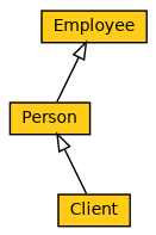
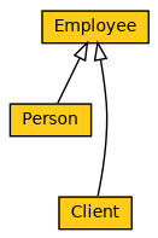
  digraph {
    nodesep=0.25
    ranksep=0.5
    node [fontcolor=black fontname=Helvetica fontsize=10 margin=0 shape=plaintext]
    edge [arrowtail=empty color=black dir=back fontname=Helvetica fontsize=10 labelfontname=Helvetica labelfontsize=10 weight=10]
    n1 [height=0 label=<<table title="Person" border="0" cellborder="1" cellspacing="0" cellpadding="2" bgcolor=".13 .9 1"><tr><td><table border="0" cellspacing="0" cellpadding="1"><tr><td align="center" balign="center"> Person </td></tr></table></td></tr></table>> width=0]
    n2 [height=0 label=<<table title="Client" border="0" cellborder="1" cellspacing="0" cellpadding="2" bgcolor=".13 .9 1"><tr><td><table border="0" cellspacing="0" cellpadding="1"><tr><td align="center" balign="center"> Client </td></tr></table></td></tr></table>> width=0]
    n3 [height=0 label=<<table title="Employee" border="0" cellborder="1" cellspacing="0" cellpadding="2" bgcolor=".13 .9 1"><tr><td><table border="0" cellspacing="0" cellpadding="1"><tr><td align="center" balign="center"> Employee </td></tr></table></td></tr></table>> width=0]
-   n1 -> n2
+   n3 -> n2
    n3 -> n1
  }
